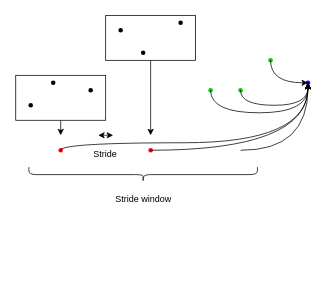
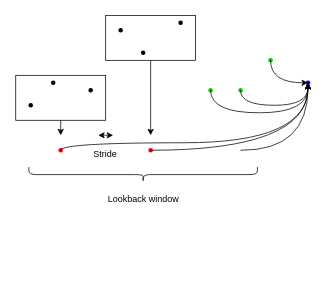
  <mxCell id="0" />
  <mxCell id="1" parent="0" />
  <mxCell id="2" style="edgeStyle=orthogonalEdgeStyle;rounded=0;orthogonalLoop=1;jettySize=auto;html=1;" edge="1" parent="1" source="3"><mxGeometry relative="1" as="geometry"><mxPoint x="200" y="180" as="targetPoint" /></mxGeometry></mxCell>
  <mxCell id="3" value="" style="rounded=0;whiteSpace=wrap;html=1;" vertex="1" parent="1"><mxGeometry x="140" y="20" width="120" height="60" as="geometry" /></mxCell>
  <mxCell id="4" style="edgeStyle=orthogonalEdgeStyle;rounded=0;orthogonalLoop=1;jettySize=auto;html=1;" edge="1" parent="1" source="5"><mxGeometry relative="1" as="geometry"><mxPoint x="80" y="180" as="targetPoint" /></mxGeometry></mxCell>
  <mxCell id="5" value="" style="rounded=0;whiteSpace=wrap;html=1;" vertex="1" parent="1"><mxGeometry x="20" y="100" width="120" height="60" as="geometry" /></mxCell>
  <mxCell id="6" value="" style="shape=waypoint;sketch=0;size=6;pointerEvents=1;points=[];fillColor=none;resizable=0;rotatable=0;perimeter=centerPerimeter;snapToPoint=1;" parent="1" vertex="1"><mxGeometry x="30" y="130" width="20" height="20" as="geometry" /></mxCell>
  <mxCell id="7" value="" style="shape=waypoint;sketch=0;size=6;pointerEvents=1;points=[];fillColor=none;resizable=0;rotatable=0;perimeter=centerPerimeter;snapToPoint=1;" parent="1" vertex="1"><mxGeometry x="60" y="100" width="20" height="20" as="geometry" /></mxCell>
  <mxCell id="8" value="" style="shape=waypoint;sketch=0;size=6;pointerEvents=1;points=[];fillColor=none;resizable=0;rotatable=0;perimeter=centerPerimeter;snapToPoint=1;" parent="1" vertex="1"><mxGeometry x="110" y="110" width="20" height="20" as="geometry" /></mxCell>
  <mxCell id="9" value="" style="shape=waypoint;sketch=0;size=6;pointerEvents=1;points=[];fillColor=none;resizable=0;rotatable=0;perimeter=centerPerimeter;snapToPoint=1;" parent="1" vertex="1"><mxGeometry x="150" y="30" width="20" height="20" as="geometry" /></mxCell>
  <mxCell id="10" value="" style="shape=waypoint;sketch=0;size=6;pointerEvents=1;points=[];fillColor=none;resizable=0;rotatable=0;perimeter=centerPerimeter;snapToPoint=1;" parent="1" vertex="1"><mxGeometry x="180" y="60" width="20" height="20" as="geometry" /></mxCell>
  <mxCell id="11" value="" style="shape=waypoint;sketch=0;size=6;pointerEvents=1;points=[];fillColor=none;resizable=0;rotatable=0;perimeter=centerPerimeter;snapToPoint=1;strokeColor=#00CC00;" parent="1" vertex="1"><mxGeometry x="270" y="110" width="20" height="20" as="geometry" /></mxCell>
  <mxCell id="12" value="" style="shape=waypoint;sketch=0;size=6;pointerEvents=1;points=[];fillColor=none;resizable=0;rotatable=0;perimeter=centerPerimeter;snapToPoint=1;" parent="1" vertex="1"><mxGeometry x="230" y="20" width="20" height="20" as="geometry" /></mxCell>
  <mxCell id="13" value="" style="shape=waypoint;sketch=0;size=6;pointerEvents=1;points=[];fillColor=none;resizable=0;rotatable=0;perimeter=centerPerimeter;snapToPoint=1;strokeColor=#00CC00;" parent="1" vertex="1"><mxGeometry x="310" y="110" width="20" height="20" as="geometry" /></mxCell>
  <mxCell id="14" value="" style="shape=waypoint;sketch=0;size=6;pointerEvents=1;points=[];fillColor=none;resizable=0;rotatable=0;perimeter=centerPerimeter;snapToPoint=1;strokeColor=#00CC00;" parent="1" vertex="1"><mxGeometry x="350" y="70" width="20" height="20" as="geometry" /></mxCell>
  <mxCell id="15" value="" style="shape=curlyBracket;whiteSpace=wrap;html=1;rounded=1;flipH=1;labelPosition=right;verticalLabelPosition=middle;align=left;verticalAlign=middle;rotation=90;" parent="1" vertex="1"><mxGeometry x="180" y="80" width="20" height="305" as="geometry" /></mxCell>
- <mxCell id="16" value="Stride window" style="text;html=1;align=center;verticalAlign=middle;resizable=0;points=[];autosize=1;strokeColor=none;fillColor=none;" parent="1" vertex="1"><mxGeometry x="130" y="250" width="120" height="30" as="geometry" /></mxCell>
+ <mxCell id="16" value="Lookback window" style="text;html=1;align=center;verticalAlign=middle;resizable=0;points=[];autosize=1;strokeColor=none;fillColor=none;" parent="1" vertex="1"><mxGeometry x="130" y="250" width="120" height="30" as="geometry" /></mxCell>
  <mxCell id="17" value="" style="shape=waypoint;sketch=0;size=6;pointerEvents=1;points=[];fillColor=#3333FF;resizable=0;rotatable=0;perimeter=centerPerimeter;snapToPoint=1;strokeColor=#0000FF;" parent="1" vertex="1"><mxGeometry x="400" y="100" width="20" height="20" as="geometry" /></mxCell>
  <mxCell id="18" value="" style="shape=waypoint;sketch=0;size=6;pointerEvents=1;points=[];fillColor=none;resizable=0;rotatable=0;perimeter=centerPerimeter;snapToPoint=1;strokeColor=#FF0000;" vertex="1" parent="1"><mxGeometry x="70" y="190" width="20" height="20" as="geometry" /></mxCell>
  <mxCell id="19" value="" style="shape=waypoint;sketch=0;size=6;pointerEvents=1;points=[];fillColor=none;resizable=0;rotatable=0;perimeter=centerPerimeter;snapToPoint=1;strokeColor=#FF0000;" vertex="1" parent="1"><mxGeometry x="190" y="190" width="20" height="20" as="geometry" /></mxCell>
  <mxCell id="20" style="edgeStyle=orthogonalEdgeStyle;curved=1;rounded=0;orthogonalLoop=1;jettySize=auto;html=1;entryX=0.2;entryY=0.79;entryDx=0;entryDy=0;entryPerimeter=0;" edge="1" parent="1" source="18" target="17"><mxGeometry relative="1" as="geometry"><Array as="points"><mxPoint x="80" y="190" /><mxPoint x="410" y="190" /></Array></mxGeometry></mxCell>
  <mxCell id="21" style="edgeStyle=orthogonalEdgeStyle;curved=1;rounded=0;orthogonalLoop=1;jettySize=auto;html=1;entryX=0.657;entryY=0.752;entryDx=0;entryDy=0;entryPerimeter=0;" edge="1" parent="1" source="19" target="17"><mxGeometry relative="1" as="geometry" /></mxCell>
  <mxCell id="22" style="edgeStyle=orthogonalEdgeStyle;curved=1;rounded=0;orthogonalLoop=1;jettySize=auto;html=1;entryX=0.619;entryY=0.886;entryDx=0;entryDy=0;entryPerimeter=0;" edge="1" parent="1" target="17"><mxGeometry relative="1" as="geometry"><mxPoint x="320" y="200" as="sourcePoint" /></mxGeometry></mxCell>
  <mxCell id="23" value="" style="endArrow=classic;startArrow=classic;html=1;rounded=0;curved=1;" edge="1" parent="1"><mxGeometry width="50" height="50" relative="1" as="geometry"><mxPoint x="130" y="180" as="sourcePoint" /><mxPoint x="150" y="180" as="targetPoint" /></mxGeometry></mxCell>
  <mxCell id="24" value="Stride" style="text;html=1;align=center;verticalAlign=middle;resizable=0;points=[];autosize=1;strokeColor=none;fillColor=none;" vertex="1" parent="1"><mxGeometry x="114" y="190" width="50" height="30" as="geometry" /></mxCell>
  <mxCell id="25" style="edgeStyle=orthogonalEdgeStyle;curved=1;rounded=0;orthogonalLoop=1;jettySize=auto;html=1;entryX=0.81;entryY=0.681;entryDx=0;entryDy=0;entryPerimeter=0;" edge="1" parent="1" source="11" target="17"><mxGeometry relative="1" as="geometry"><Array as="points"><mxPoint x="280" y="150" /><mxPoint x="410" y="150" /></Array></mxGeometry></mxCell>
  <mxCell id="26" style="edgeStyle=orthogonalEdgeStyle;curved=1;rounded=0;orthogonalLoop=1;jettySize=auto;html=1;entryX=0.314;entryY=0.871;entryDx=0;entryDy=0;entryPerimeter=0;" edge="1" parent="1" source="13" target="17"><mxGeometry relative="1" as="geometry"><Array as="points"><mxPoint x="320" y="140" /><mxPoint x="410" y="140" /></Array></mxGeometry></mxCell>
  <mxCell id="27" style="edgeStyle=orthogonalEdgeStyle;curved=1;rounded=0;orthogonalLoop=1;jettySize=auto;html=1;entryX=0.086;entryY=0.586;entryDx=0;entryDy=0;entryPerimeter=0;" edge="1" parent="1" source="14" target="17"><mxGeometry relative="1" as="geometry"><Array as="points"><mxPoint x="360" y="110" /></Array></mxGeometry></mxCell>
